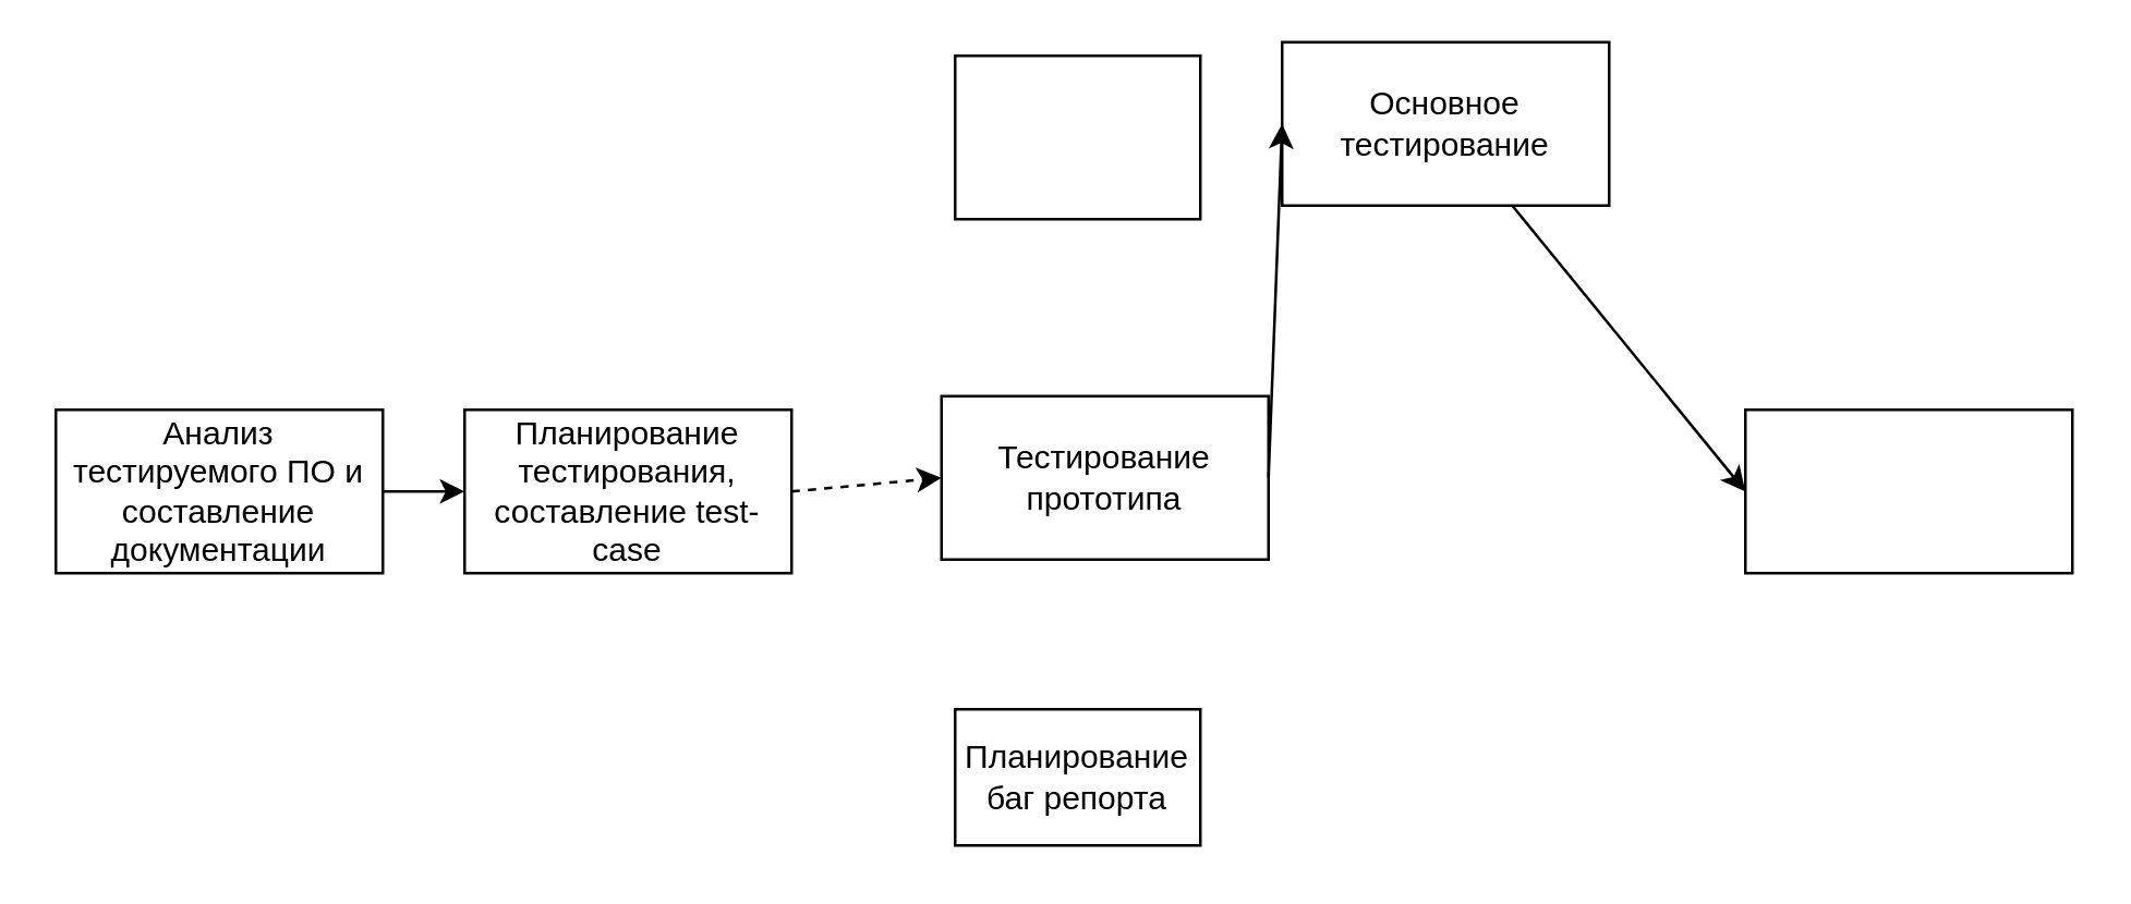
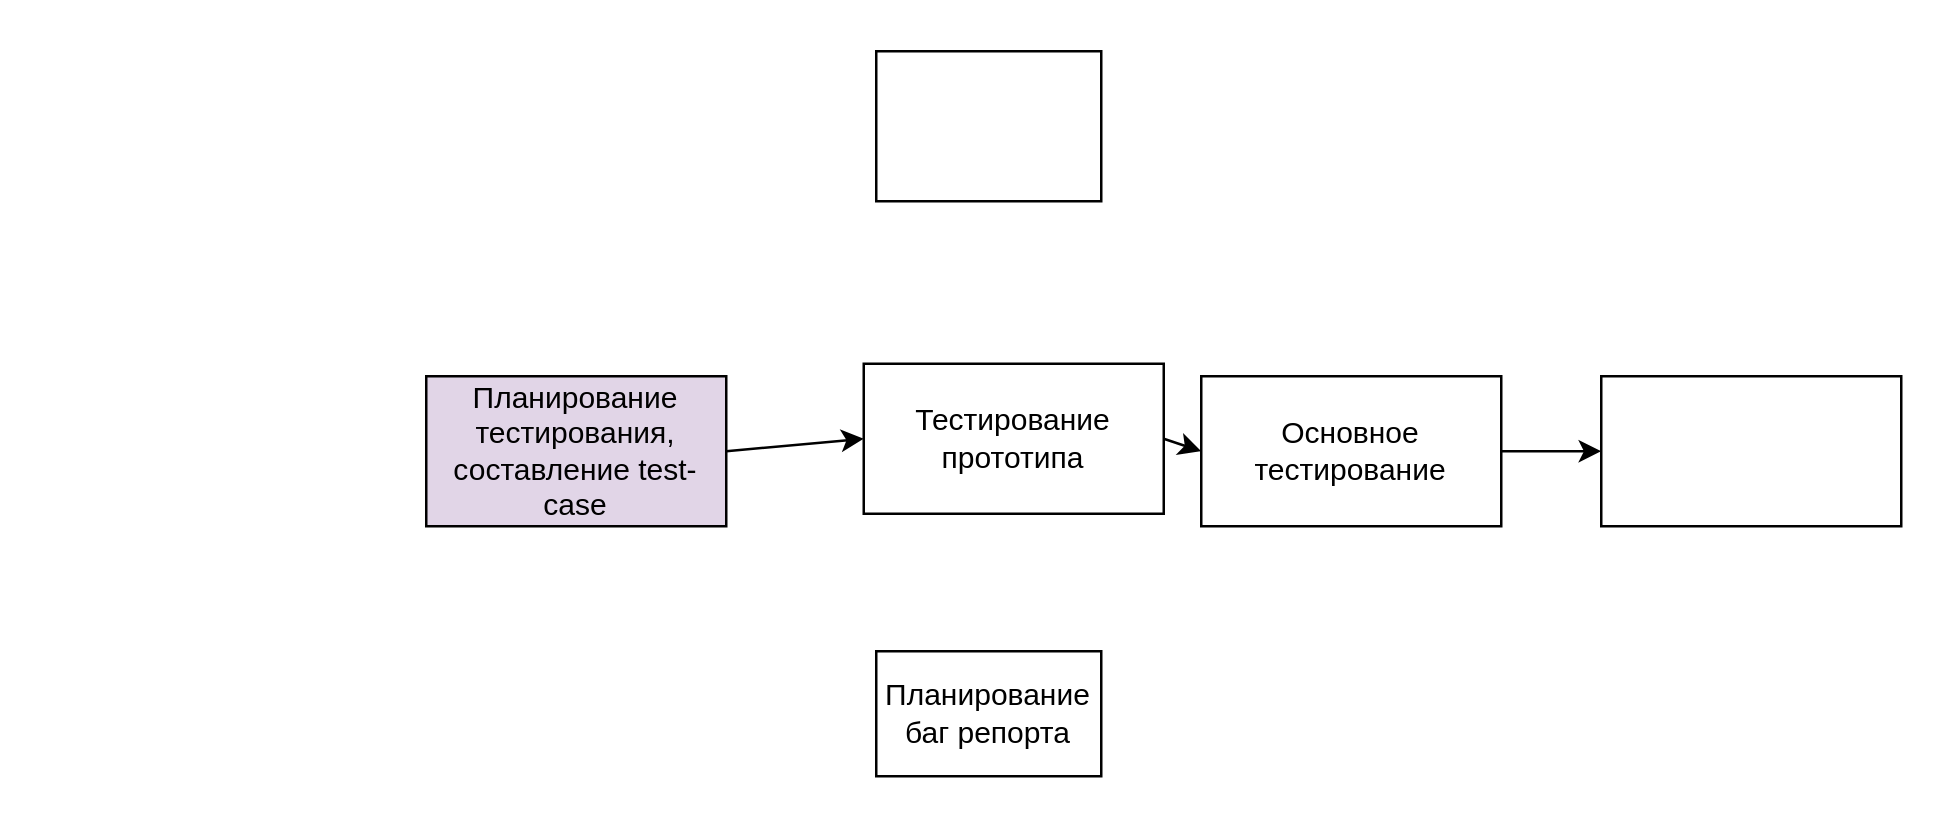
  <mxCell id="0" />
  <mxCell id="1" parent="0" />
- <mxCell id="2" value="Планирование тестирования, составление test-case" style="rounded=0;whiteSpace=wrap;html=1;" vertex="1" parent="1"><mxGeometry x="170" y="150" width="120" height="60" as="geometry" /></mxCell>
+ <mxCell id="2" value="Планирование тестирования, составление test-case" style="rounded=0;whiteSpace=wrap;html=1;fillColor=#e1d5e7;" vertex="1" parent="1"><mxGeometry x="170" y="150" width="120" height="60" as="geometry" /></mxCell>
  <mxCell id="3" value="" style="rounded=0;whiteSpace=wrap;html=1;" vertex="1" parent="1"><mxGeometry x="640" y="150" width="120" height="60" as="geometry" /></mxCell>
- <mxCell id="4" value="Анализ тестируемого ПО и составление документации" style="rounded=0;whiteSpace=wrap;html=1;" vertex="1" parent="1"><mxGeometry x="20" y="150" width="120" height="60" as="geometry" /></mxCell>
  <mxCell id="5" value="&lt;span&gt;Тестирование прототипа&lt;/span&gt;" style="rounded=0;whiteSpace=wrap;html=1;" vertex="1" parent="1"><mxGeometry x="345" y="145" width="120" height="60" as="geometry" /></mxCell>
- <mxCell id="6" value="&lt;span&gt;Основное тестирование&lt;/span&gt;" style="rounded=0;whiteSpace=wrap;html=1;" vertex="1" parent="1"><mxGeometry x="470" y="15" width="120" height="60" as="geometry" /></mxCell>
+ <mxCell id="6" value="&lt;span&gt;Основное тестирование&lt;/span&gt;" style="rounded=0;whiteSpace=wrap;html=1;" vertex="1" parent="1"><mxGeometry x="480" y="150" width="120" height="60" as="geometry" /></mxCell>
  <mxCell id="7" value="Планирование баг репорта" style="rounded=0;whiteSpace=wrap;html=1;" vertex="1" parent="1"><mxGeometry x="350" y="260" width="90" height="50" as="geometry" /></mxCell>
  <mxCell id="8" value="" style="rounded=0;whiteSpace=wrap;html=1;" vertex="1" parent="1"><mxGeometry x="350" y="20" width="90" height="60" as="geometry" /></mxCell>
- <mxCell id="9" value="" style="endArrow=classic;html=1;entryX=0;entryY=0.5;entryDx=0;entryDy=0;exitX=1;exitY=0.5;exitDx=0;exitDy=0;" edge="1" parent="1" source="4" target="2"><mxGeometry width="50" height="50" relative="1" as="geometry"><mxPoint x="0" y="550" as="sourcePoint" /><mxPoint x="50" y="500" as="targetPoint" /></mxGeometry></mxCell>
- <mxCell id="10" value="" style="endArrow=classic;html=1;entryX=0;entryY=0.5;entryDx=0;entryDy=0;exitX=1;exitY=0.5;exitDx=0;exitDy=0;dashed=1;" edge="1" parent="1" source="2" target="5"><mxGeometry width="50" height="50" relative="1" as="geometry"><mxPoint x="210" y="380" as="sourcePoint" /><mxPoint x="260" y="330" as="targetPoint" /></mxGeometry></mxCell>
+ <mxCell id="10" value="" style="endArrow=classic;html=1;entryX=0;entryY=0.5;entryDx=0;entryDy=0;exitX=1;exitY=0.5;exitDx=0;exitDy=0;" edge="1" parent="1" source="2" target="5"><mxGeometry width="50" height="50" relative="1" as="geometry"><mxPoint x="210" y="380" as="sourcePoint" /><mxPoint x="260" y="330" as="targetPoint" /></mxGeometry></mxCell>
  <mxCell id="11" value="" style="endArrow=classic;html=1;entryX=0;entryY=0.5;entryDx=0;entryDy=0;exitX=1;exitY=0.5;exitDx=0;exitDy=0;" edge="1" parent="1" source="5" target="6"><mxGeometry width="50" height="50" relative="1" as="geometry"><mxPoint x="20" y="380" as="sourcePoint" /><mxPoint x="70" y="330" as="targetPoint" /></mxGeometry></mxCell>
  <mxCell id="12" value="" style="endArrow=classic;html=1;entryX=0;entryY=0.5;entryDx=0;entryDy=0;" edge="1" parent="1" source="6" target="3"><mxGeometry width="50" height="50" relative="1" as="geometry"><mxPoint x="20" y="380" as="sourcePoint" /><mxPoint x="70" y="330" as="targetPoint" /></mxGeometry></mxCell>
